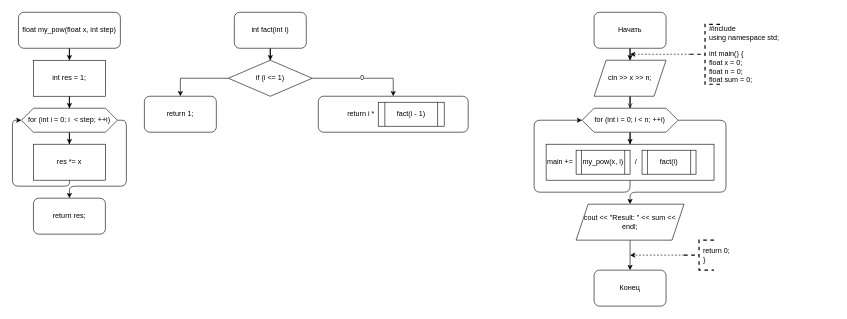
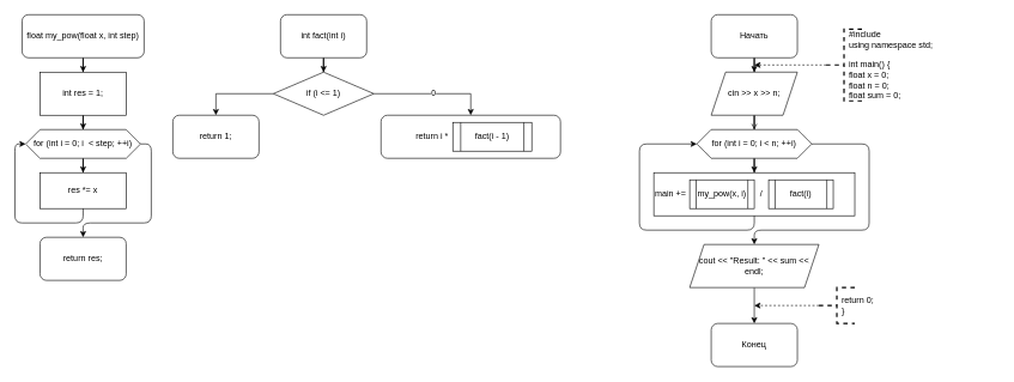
  <mxCell id="0" />
  <mxCell id="1" parent="0" />
  <mxCell id="2" style="edgeStyle=orthogonalEdgeStyle;rounded=0;orthogonalLoop=1;jettySize=auto;html=1;" edge="1" parent="1" source="3" target="5"><mxGeometry relative="1" as="geometry" /></mxCell>
  <mxCell id="3" value="float my_pow(float x, int step)" style="rounded=1;whiteSpace=wrap;html=1;" vertex="1" parent="1"><mxGeometry x="30" y="20" width="170" height="60" as="geometry" /></mxCell>
  <mxCell id="4" style="edgeStyle=orthogonalEdgeStyle;rounded=0;orthogonalLoop=1;jettySize=auto;html=1;" edge="1" parent="1" source="5" target="7"><mxGeometry relative="1" as="geometry" /></mxCell>
  <mxCell id="5" value="int res = 1;" style="rounded=0;whiteSpace=wrap;html=1;" vertex="1" parent="1"><mxGeometry x="55" y="100" width="120" height="60" as="geometry" /></mxCell>
  <mxCell id="6" style="edgeStyle=orthogonalEdgeStyle;rounded=0;orthogonalLoop=1;jettySize=auto;html=1;" edge="1" parent="1" source="7" target="8"><mxGeometry relative="1" as="geometry" /></mxCell>
  <mxCell id="7" value="for (int i = 0; i&amp;nbsp; &amp;lt; step; ++i)" style="shape=hexagon;perimeter=hexagonPerimeter2;whiteSpace=wrap;html=1;fixedSize=1;" vertex="1" parent="1"><mxGeometry x="35" y="180" width="160" height="40" as="geometry" /></mxCell>
- <mxCell id="8" value="res *= x" style="rounded=0;whiteSpace=wrap;html=1;" vertex="1" parent="1"><mxGeometry x="55" y="240" width="120" height="60" as="geometry" /></mxCell>
+ <mxCell id="8" value="res *= x" style="rounded=0;whiteSpace=wrap;html=1;" vertex="1" parent="1"><mxGeometry x="55" y="240" width="120" height="50" as="geometry" /></mxCell>
  <mxCell id="9" value="return res;" style="rounded=1;whiteSpace=wrap;html=1;" vertex="1" parent="1"><mxGeometry x="55" y="330" width="120" height="60" as="geometry" /></mxCell>
  <mxCell id="10" value="" style="endArrow=classic;html=1;exitX=0.5;exitY=1;exitDx=0;exitDy=0;entryX=0;entryY=0.5;entryDx=0;entryDy=0;" edge="1" parent="1" source="8" target="7"><mxGeometry width="50" height="50" relative="1" as="geometry"><mxPoint x="400" y="330" as="sourcePoint" /><mxPoint x="450" y="280" as="targetPoint" /><Array as="points"><mxPoint x="115" y="310" /><mxPoint x="20" y="310" /><mxPoint x="20" y="200" /></Array></mxGeometry></mxCell>
  <mxCell id="11" value="" style="endArrow=classic;html=1;exitX=1;exitY=0.5;exitDx=0;exitDy=0;entryX=0.5;entryY=0;entryDx=0;entryDy=0;" edge="1" parent="1" source="7" target="9"><mxGeometry width="50" height="50" relative="1" as="geometry"><mxPoint x="400" y="330" as="sourcePoint" /><mxPoint x="450" y="280" as="targetPoint" /><Array as="points"><mxPoint x="210" y="200" /><mxPoint x="210" y="310" /><mxPoint x="115" y="310" /></Array></mxGeometry></mxCell>
  <mxCell id="12" style="edgeStyle=orthogonalEdgeStyle;rounded=0;orthogonalLoop=1;jettySize=auto;html=1;" edge="1" parent="1" source="13" target="16"><mxGeometry relative="1" as="geometry" /></mxCell>
  <mxCell id="13" value="int fact(int i)" style="rounded=1;whiteSpace=wrap;html=1;" vertex="1" parent="1"><mxGeometry x="390" y="20" width="120" height="60" as="geometry" /></mxCell>
  <mxCell id="14" style="edgeStyle=orthogonalEdgeStyle;rounded=0;orthogonalLoop=1;jettySize=auto;html=1;entryX=0.5;entryY=0;entryDx=0;entryDy=0;" edge="1" parent="1" source="16" target="17"><mxGeometry relative="1" as="geometry" /></mxCell>
  <mxCell id="15" value="0" style="edgeStyle=orthogonalEdgeStyle;rounded=0;orthogonalLoop=1;jettySize=auto;html=1;entryX=0.5;entryY=0;entryDx=0;entryDy=0;" edge="1" parent="1" source="16" target="18"><mxGeometry relative="1" as="geometry" /></mxCell>
  <mxCell id="16" value="if (i &amp;lt;= 1)" style="rhombus;whiteSpace=wrap;html=1;" vertex="1" parent="1"><mxGeometry x="380" y="100" width="140" height="60" as="geometry" /></mxCell>
  <mxCell id="17" value="return 1;" style="rounded=1;whiteSpace=wrap;html=1;" vertex="1" parent="1"><mxGeometry x="240" y="160" width="120" height="60" as="geometry" /></mxCell>
  <mxCell id="18" value="&amp;nbsp; &amp;nbsp; &amp;nbsp; &amp;nbsp; &amp;nbsp; &amp;nbsp; &amp;nbsp; return i *&amp;nbsp;" style="rounded=1;whiteSpace=wrap;html=1;align=left;" vertex="1" parent="1"><mxGeometry x="530" y="160" width="250" height="60" as="geometry" /></mxCell>
  <mxCell id="19" value="fact(i - 1)" style="shape=process;whiteSpace=wrap;html=1;backgroundOutline=1;" vertex="1" parent="1"><mxGeometry x="630" y="170" width="110" height="40" as="geometry" /></mxCell>
  <mxCell id="20" style="edgeStyle=orthogonalEdgeStyle;rounded=0;orthogonalLoop=1;jettySize=auto;html=1;" edge="1" parent="1" source="21" target="23"><mxGeometry relative="1" as="geometry" /></mxCell>
  <mxCell id="21" value="Начать" style="rounded=1;whiteSpace=wrap;html=1;" vertex="1" parent="1"><mxGeometry x="990" y="20" width="120" height="60" as="geometry" /></mxCell>
  <mxCell id="22" style="edgeStyle=orthogonalEdgeStyle;rounded=0;orthogonalLoop=1;jettySize=auto;html=1;endArrow=open;" edge="1" parent="1" source="23" target="25"><mxGeometry relative="1" as="geometry" /></mxCell>
  <mxCell id="23" value="cin &amp;gt;&amp;gt; x &amp;gt;&amp;gt; n;" style="shape=parallelogram;perimeter=parallelogramPerimeter;whiteSpace=wrap;html=1;fixedSize=1;" vertex="1" parent="1"><mxGeometry x="990" y="100" width="120" height="60" as="geometry" /></mxCell>
  <mxCell id="24" style="edgeStyle=orthogonalEdgeStyle;rounded=0;orthogonalLoop=1;jettySize=auto;html=1;entryX=0.5;entryY=0;entryDx=0;entryDy=0;" edge="1" parent="1" source="25" target="26"><mxGeometry relative="1" as="geometry" /></mxCell>
  <mxCell id="25" value="for (int i = 0; i &amp;lt; n; ++i)" style="shape=hexagon;perimeter=hexagonPerimeter2;whiteSpace=wrap;html=1;fixedSize=1;" vertex="1" parent="1"><mxGeometry x="970" y="180" width="160" height="40" as="geometry" /></mxCell>
  <mxCell id="26" value="main +=&amp;nbsp;" style="rounded=0;whiteSpace=wrap;html=1;align=left;" vertex="1" parent="1"><mxGeometry x="910" y="240" width="280" height="60" as="geometry" /></mxCell>
  <mxCell id="27" value="my_pow(x, i)" style="shape=process;whiteSpace=wrap;html=1;backgroundOutline=1;" vertex="1" parent="1"><mxGeometry x="960" y="250" width="90" height="40" as="geometry" /></mxCell>
  <mxCell id="28" value="/" style="text;html=1;strokeColor=none;fillColor=none;align=center;verticalAlign=middle;whiteSpace=wrap;rounded=0;" vertex="1" parent="1"><mxGeometry x="1040" y="260" width="40" height="20" as="geometry" /></mxCell>
  <mxCell id="29" value="fact(i)" style="shape=process;whiteSpace=wrap;html=1;backgroundOutline=1;" vertex="1" parent="1"><mxGeometry x="1070" y="250" width="90" height="40" as="geometry" /></mxCell>
  <mxCell id="30" style="edgeStyle=orthogonalEdgeStyle;rounded=0;orthogonalLoop=1;jettySize=auto;html=1;entryX=0.5;entryY=0;entryDx=0;entryDy=0;" edge="1" parent="1" source="31" target="34"><mxGeometry relative="1" as="geometry" /></mxCell>
  <mxCell id="31" value="cout &amp;lt;&amp;lt; &quot;Result: &quot; &amp;lt;&amp;lt; sum &amp;lt;&amp;lt; endl;" style="shape=parallelogram;perimeter=parallelogramPerimeter;whiteSpace=wrap;html=1;fixedSize=1;" vertex="1" parent="1"><mxGeometry x="960" y="340" width="180" height="60" as="geometry" /></mxCell>
  <mxCell id="32" value="" style="endArrow=classic;html=1;exitX=0.5;exitY=1;exitDx=0;exitDy=0;entryX=0;entryY=0.5;entryDx=0;entryDy=0;" edge="1" parent="1" source="26" target="25"><mxGeometry width="50" height="50" relative="1" as="geometry"><mxPoint x="970" y="330" as="sourcePoint" /><mxPoint x="1020" y="280" as="targetPoint" /><Array as="points"><mxPoint x="1050" y="320" /><mxPoint x="890" y="320" /><mxPoint x="890" y="200" /></Array></mxGeometry></mxCell>
  <mxCell id="33" value="" style="endArrow=classic;html=1;exitX=1;exitY=0.5;exitDx=0;exitDy=0;entryX=0.5;entryY=0;entryDx=0;entryDy=0;" edge="1" parent="1" source="25" target="31"><mxGeometry width="50" height="50" relative="1" as="geometry"><mxPoint x="970" y="330" as="sourcePoint" /><mxPoint x="1020" y="280" as="targetPoint" /><Array as="points"><mxPoint x="1210" y="200" /><mxPoint x="1210" y="320" /><mxPoint x="1050" y="320" /></Array></mxGeometry></mxCell>
  <mxCell id="34" value="Конец" style="rounded=1;whiteSpace=wrap;html=1;" vertex="1" parent="1"><mxGeometry x="990" y="450" width="120" height="60" as="geometry" /></mxCell>
  <mxCell id="35" style="edgeStyle=orthogonalEdgeStyle;rounded=0;orthogonalLoop=1;jettySize=auto;html=1;dashed=1;" edge="1" parent="1" source="36"><mxGeometry relative="1" as="geometry"><mxPoint x="1050" y="90" as="targetPoint" /></mxGeometry></mxCell>
  <mxCell id="36" value="" style="strokeWidth=2;html=1;shape=mxgraph.flowchart.annotation_2;align=left;labelPosition=right;pointerEvents=1;dashed=1;" vertex="1" parent="1"><mxGeometry x="1150" y="40" width="50" height="100" as="geometry" /></mxCell>
  <mxCell id="37" value="#include&lt;br&gt;using namespace std;&lt;br&gt;&lt;br&gt;int main() {&lt;br&gt;float x = 0;&lt;br&gt;float n = 0;&lt;br&gt;float sum = 0;" style="text;html=1;strokeColor=none;fillColor=none;align=left;verticalAlign=middle;whiteSpace=wrap;rounded=0;dashed=1;" vertex="1" parent="1"><mxGeometry x="1180" y="40" width="210" height="100" as="geometry" /></mxCell>
  <mxCell id="38" style="edgeStyle=orthogonalEdgeStyle;rounded=0;orthogonalLoop=1;jettySize=auto;html=1;dashed=1;" edge="1" parent="1" source="39"><mxGeometry relative="1" as="geometry"><mxPoint x="1050" y="425" as="targetPoint" /></mxGeometry></mxCell>
  <mxCell id="39" value="" style="strokeWidth=2;html=1;shape=mxgraph.flowchart.annotation_2;align=left;labelPosition=right;pointerEvents=1;dashed=1;" vertex="1" parent="1"><mxGeometry x="1140" y="400" width="50" height="50" as="geometry" /></mxCell>
  <mxCell id="40" value="return 0;&lt;br&gt;}" style="text;html=1;strokeColor=none;fillColor=none;align=left;verticalAlign=middle;whiteSpace=wrap;rounded=0;dashed=1;" vertex="1" parent="1"><mxGeometry x="1170" y="400" width="120" height="50" as="geometry" /></mxCell>
